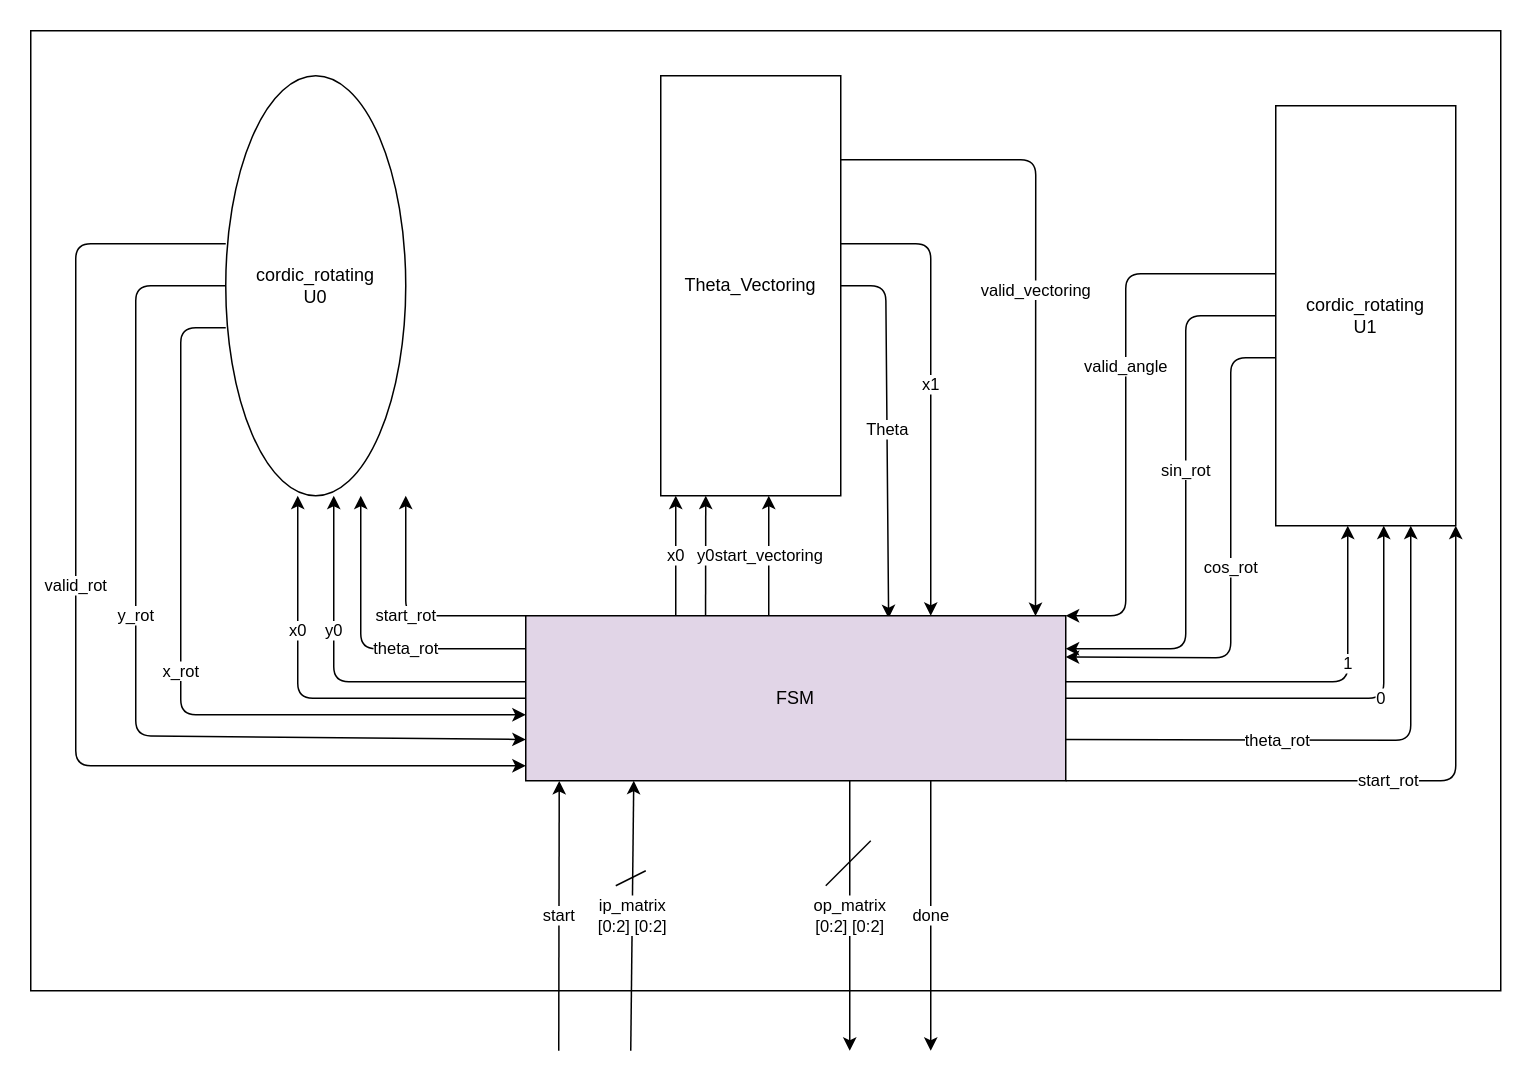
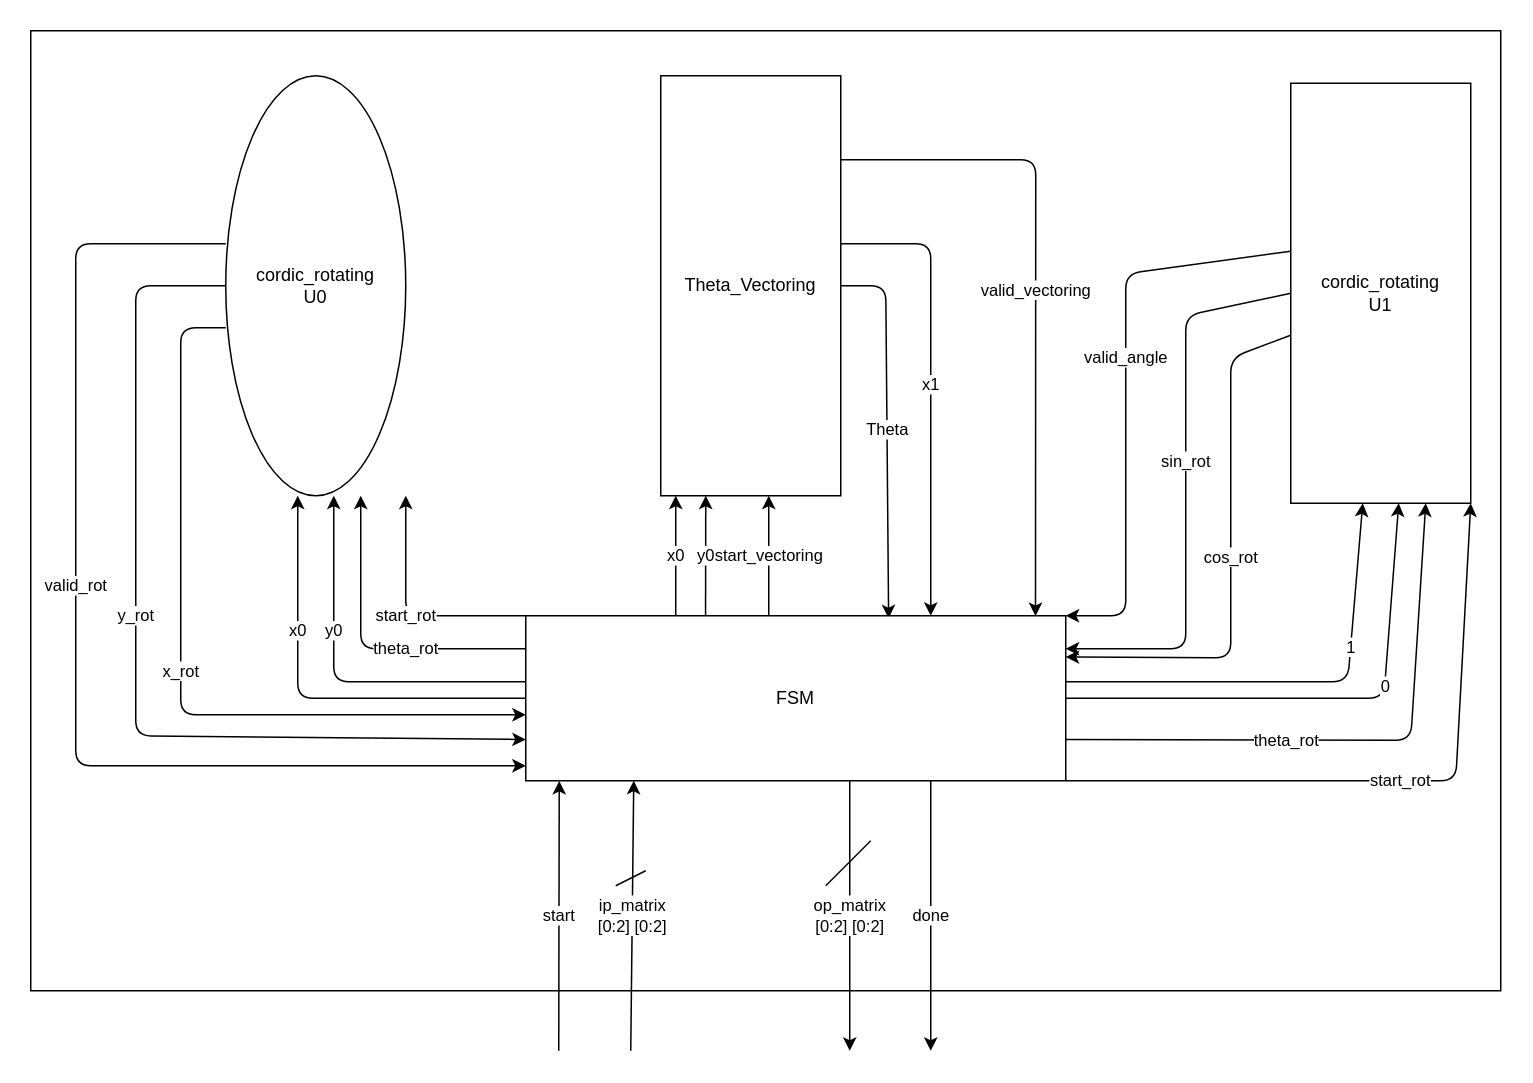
  <mxCell id="0" />
  <mxCell id="1" parent="0" />
  <mxCell id="2" value="" style="rounded=0;whiteSpace=wrap;html=1;" parent="1" vertex="1"><mxGeometry x="20" y="20" width="980" height="640" as="geometry" /></mxCell>
  <mxCell id="3" value="x1" style="edgeStyle=none;html=1;exitX=1;exitY=0.4;exitDx=0;exitDy=0;exitPerimeter=0;entryX=0.75;entryY=0;entryDx=0;entryDy=0;entryPerimeter=0;" parent="1" source="6" target="15" edge="1"><mxGeometry relative="1" as="geometry"><Array as="points"><mxPoint x="620" y="162" /></Array></mxGeometry></mxCell>
  <mxCell id="4" value="valid_vectoring" style="edgeStyle=none;html=1;exitX=1;exitY=0.2;exitDx=0;exitDy=0;exitPerimeter=0;entryX=0.944;entryY=0.002;entryDx=0;entryDy=0;entryPerimeter=0;" parent="1" source="6" target="15" edge="1"><mxGeometry relative="1" as="geometry"><Array as="points"><mxPoint x="690" y="106" /></Array></mxGeometry></mxCell>
  <mxCell id="5" value="Theta" style="edgeStyle=none;html=1;exitX=1;exitY=0.5;exitDx=0;exitDy=0;exitPerimeter=0;entryX=0.672;entryY=0.015;entryDx=0;entryDy=0;entryPerimeter=0;" parent="1" source="6" target="15" edge="1"><mxGeometry relative="1" as="geometry"><Array as="points"><mxPoint x="590" y="190" /></Array></mxGeometry></mxCell>
  <mxCell id="6" value="Theta_Vectoring" style="rounded=0;whiteSpace=wrap;html=1;points=[[0,0,0,0,0],[0,0.25,0,0,0],[0,0.5,0,0,0],[0,0.75,0,0,0],[0,1,0,0,0],[0.2,1,0,0,0],[0.25,0,0,0,0],[0.25,1,0,0,0],[0.4,1,0,0,0],[0.5,0,0,0,0],[0.5,1,0,0,0],[0.6,1,0,0,0],[0.75,0,0,0,0],[0.75,1,0,0,0],[0.8,1,0,0,0],[1,0,0,0,0],[1,0.2,0,0,0],[1,0.25,0,0,0],[1,0.4,0,0,0],[1,0.5,0,0,0],[1,0.6,0,0,0],[1,0.75,0,0,0],[1,0.8,0,0,0],[1,1,0,0,0]];" parent="1" vertex="1"><mxGeometry x="440" y="50" width="120" height="280" as="geometry" /></mxCell>
  <mxCell id="7" value="start_rot" style="edgeStyle=none;html=1;exitX=0;exitY=0;exitDx=0;exitDy=0;exitPerimeter=0;entryX=1;entryY=1;entryDx=0;entryDy=0;entryPerimeter=0;" parent="1" source="15" target="19" edge="1"><mxGeometry relative="1" as="geometry"><Array as="points"><mxPoint x="270" y="410" /></Array></mxGeometry></mxCell>
  <mxCell id="8" value="theta_rot" style="edgeStyle=none;html=1;exitX=0;exitY=0.2;exitDx=0;exitDy=0;exitPerimeter=0;entryX=0.75;entryY=1;entryDx=0;entryDy=0;entryPerimeter=0;" parent="1" source="15" target="19" edge="1"><mxGeometry x="-0.245" relative="1" as="geometry"><Array as="points"><mxPoint x="240" y="432" /></Array><mxPoint as="offset" /></mxGeometry></mxCell>
  <mxCell id="9" value="y0" style="edgeStyle=none;html=1;exitX=0;exitY=0.4;exitDx=0;exitDy=0;exitPerimeter=0;entryX=0.6;entryY=1;entryDx=0;entryDy=0;entryPerimeter=0;" parent="1" source="15" target="19" edge="1"><mxGeometry x="0.286" relative="1" as="geometry"><Array as="points"><mxPoint x="222" y="454" /></Array><mxPoint as="offset" /></mxGeometry></mxCell>
  <mxCell id="10" value="x0" style="edgeStyle=none;html=1;exitX=0;exitY=0.5;exitDx=0;exitDy=0;exitPerimeter=0;entryX=0.4;entryY=1;entryDx=0;entryDy=0;entryPerimeter=0;" parent="1" source="15" target="19" edge="1"><mxGeometry x="0.373" relative="1" as="geometry"><Array as="points"><mxPoint x="198" y="465" /></Array><mxPoint as="offset" /></mxGeometry></mxCell>
  <mxCell id="11" value="y0" style="edgeStyle=none;html=1;exitX=0.333;exitY=0;exitDx=0;exitDy=0;exitPerimeter=0;entryX=0.25;entryY=1;entryDx=0;entryDy=0;entryPerimeter=0;" parent="1" source="15" target="6" edge="1"><mxGeometry relative="1" as="geometry" /></mxCell>
  <mxCell id="12" value="start_vectoring" style="edgeStyle=none;html=1;entryX=0.6;entryY=1;entryDx=0;entryDy=0;entryPerimeter=0;" parent="1" target="6" edge="1"><mxGeometry relative="1" as="geometry"><mxPoint x="512" y="410" as="sourcePoint" /><mxPoint x="530" y="330" as="targetPoint" /></mxGeometry></mxCell>
  <mxCell id="13" value="op_matrix &lt;br&gt;[0:2] [0:2]" style="edgeStyle=none;html=1;exitX=0.6;exitY=1;exitDx=0;exitDy=0;exitPerimeter=0;" parent="1" source="15" edge="1"><mxGeometry relative="1" as="geometry"><mxPoint x="566" y="700" as="targetPoint" /></mxGeometry></mxCell>
  <mxCell id="14" value="done" style="edgeStyle=none;html=1;exitX=0.75;exitY=1;exitDx=0;exitDy=0;exitPerimeter=0;" parent="1" source="15" edge="1"><mxGeometry relative="1" as="geometry"><mxPoint x="620" y="700" as="targetPoint" /><Array as="points"><mxPoint x="620" y="520" /></Array><mxPoint as="offset" /></mxGeometry></mxCell>
- <mxCell id="15" value="FSM" style="rounded=0;whiteSpace=wrap;html=1;points=[[0,0,0,0,0],[0,0.2,0,0,0],[0,0.25,0,0,0],[0,0.4,0,0,0],[0,0.5,0,0,0],[0,0.6,0,0,0],[0,0.75,0,0,0],[0,0.8,0,0,0],[0,1,0,0,0],[0.2,0,0,0,0],[0.2,1,0,0,0],[0.25,0,0,0,0],[0.25,1,0,0,0],[0.4,0,0,0,0],[0.4,1,0,0,0],[0.5,0,0,0,0],[0.5,1,0,0,0],[0.6,0,0,0,0],[0.6,1,0,0,0],[0.75,0,0,0,0],[0.75,1,0,0,0],[0.8,0,0,0,0],[0.8,1,0,0,0],[1,0,0,0,0],[1,0.2,0,0,0],[1,0.25,0,0,0],[1,0.4,0,0,0],[1,0.5,0,0,0],[1,0.6,0,0,0],[1,0.75,0,0,0],[1,0.8,0,0,0],[1,1,0,0,0]];fillColor=#e1d5e7;" parent="1" vertex="1"><mxGeometry x="350" y="410" width="360" height="110" as="geometry" /></mxCell>
+ <mxCell id="15" value="FSM" style="rounded=0;whiteSpace=wrap;html=1;points=[[0,0,0,0,0],[0,0.2,0,0,0],[0,0.25,0,0,0],[0,0.4,0,0,0],[0,0.5,0,0,0],[0,0.6,0,0,0],[0,0.75,0,0,0],[0,0.8,0,0,0],[0,1,0,0,0],[0.2,0,0,0,0],[0.2,1,0,0,0],[0.25,0,0,0,0],[0.25,1,0,0,0],[0.4,0,0,0,0],[0.4,1,0,0,0],[0.5,0,0,0,0],[0.5,1,0,0,0],[0.6,0,0,0,0],[0.6,1,0,0,0],[0.75,0,0,0,0],[0.75,1,0,0,0],[0.8,0,0,0,0],[0.8,1,0,0,0],[1,0,0,0,0],[1,0.2,0,0,0],[1,0.25,0,0,0],[1,0.4,0,0,0],[1,0.5,0,0,0],[1,0.6,0,0,0],[1,0.75,0,0,0],[1,0.8,0,0,0],[1,1,0,0,0]];" parent="1" vertex="1"><mxGeometry x="350" y="410" width="360" height="110" as="geometry" /></mxCell>
  <mxCell id="16" value="x_rot" style="edgeStyle=none;html=1;exitX=0;exitY=0.6;exitDx=0;exitDy=0;exitPerimeter=0;entryX=0;entryY=0.6;entryDx=0;entryDy=0;entryPerimeter=0;" parent="1" source="19" target="15" edge="1"><mxGeometry relative="1" as="geometry"><Array as="points"><mxPoint x="120" y="218" /><mxPoint x="120" y="476" /></Array></mxGeometry></mxCell>
  <mxCell id="17" value="y_rot" style="edgeStyle=none;html=1;exitX=0;exitY=0.5;exitDx=0;exitDy=0;exitPerimeter=0;entryX=0;entryY=0.75;entryDx=0;entryDy=0;entryPerimeter=0;" parent="1" source="19" target="15" edge="1"><mxGeometry x="-0.097" relative="1" as="geometry"><Array as="points"><mxPoint x="90" y="190" /><mxPoint x="90" y="490" /></Array><mxPoint as="offset" /></mxGeometry></mxCell>
  <mxCell id="18" value="valid_rot" style="edgeStyle=none;html=1;exitX=0;exitY=0.4;exitDx=0;exitDy=0;exitPerimeter=0;" parent="1" source="19" edge="1"><mxGeometry x="-0.125" relative="1" as="geometry"><Array as="points"><mxPoint x="50" y="162" /><mxPoint x="50" y="510" /></Array><mxPoint y="1" as="offset" /><mxPoint x="350" y="510" as="targetPoint" /></mxGeometry></mxCell>
  <mxCell id="19" value="cordic_rotating&lt;br&gt;U0" style="ellipse;whiteSpace=wrap;html=1;points=[[0,0,0,0,0],[0,0.2,0,0,0],[0,0.25,0,0,0],[0,0.4,0,0,0],[0,0.5,0,0,0],[0,0.6,0,0,0],[0,0.75,0,0,0],[0,0.8,0,0,0],[0,1,0,0,0],[0.2,1,0,0,0],[0.25,0,0,0,0],[0.25,1,0,0,0],[0.4,1,0,0,0],[0.5,0,0,0,0],[0.5,1,0,0,0],[0.6,1,0,0,0],[0.75,0,0,0,0],[0.75,1,0,0,0],[0.8,1,0,0,0],[1,0,0,0,0],[1,0.25,0,0,0],[1,0.5,0,0,0],[1,0.75,0,0,0],[1,1,0,0,0]];" parent="1" vertex="1"><mxGeometry x="150" y="50" width="120" height="280" as="geometry" /></mxCell>
  <mxCell id="20" value="x0" style="endArrow=classic;html=1;" parent="1" edge="1"><mxGeometry width="50" height="50" relative="1" as="geometry"><mxPoint x="450" y="410" as="sourcePoint" /><mxPoint x="450" y="330" as="targetPoint" /></mxGeometry></mxCell>
  <mxCell id="21" value="ip_matrix&lt;br&gt;[0:2] [0:2]" style="endArrow=classic;html=1;entryX=0.2;entryY=1;entryDx=0;entryDy=0;entryPerimeter=0;" parent="1" target="15" edge="1"><mxGeometry width="50" height="50" relative="1" as="geometry"><mxPoint x="420" y="700" as="sourcePoint" /><mxPoint x="430" y="580" as="targetPoint" /></mxGeometry></mxCell>
  <mxCell id="22" value="start" style="endArrow=classic;html=1;entryX=0.062;entryY=1.001;entryDx=0;entryDy=0;entryPerimeter=0;" parent="1" target="15" edge="1"><mxGeometry width="50" height="50" relative="1" as="geometry"><mxPoint x="372" y="700" as="sourcePoint" /><mxPoint x="400" y="600" as="targetPoint" /></mxGeometry></mxCell>
  <mxCell id="23" value="start_rot" style="edgeStyle=none;html=1;exitX=1;exitY=1;exitDx=0;exitDy=0;exitPerimeter=0;entryX=1;entryY=1;entryDx=0;entryDy=0;entryPerimeter=0;" parent="1" source="15" target="30" edge="1"><mxGeometry relative="1" as="geometry"><Array as="points"><mxPoint x="970" y="520" /></Array><mxPoint x="1050" y="430" as="sourcePoint" /></mxGeometry></mxCell>
  <mxCell id="24" value="theta_rot" style="edgeStyle=none;html=1;exitX=1;exitY=0.75;exitDx=0;exitDy=0;exitPerimeter=0;entryX=0.75;entryY=1;entryDx=0;entryDy=0;entryPerimeter=0;" parent="1" source="15" target="30" edge="1"><mxGeometry x="-0.245" relative="1" as="geometry"><Array as="points"><mxPoint x="940" y="493" /></Array><mxPoint x="1050" y="452" as="sourcePoint" /><mxPoint as="offset" /></mxGeometry></mxCell>
  <mxCell id="25" value="0" style="edgeStyle=none;html=1;exitX=1;exitY=0.5;exitDx=0;exitDy=0;exitPerimeter=0;entryX=0.6;entryY=1;entryDx=0;entryDy=0;entryPerimeter=0;" parent="1" source="15" target="30" edge="1"><mxGeometry x="0.286" relative="1" as="geometry"><Array as="points"><mxPoint x="922" y="465" /></Array><mxPoint x="1050" y="474" as="sourcePoint" /><mxPoint as="offset" /></mxGeometry></mxCell>
  <mxCell id="26" value="1" style="edgeStyle=none;html=1;exitX=1;exitY=0.4;exitDx=0;exitDy=0;exitPerimeter=0;entryX=0.4;entryY=1;entryDx=0;entryDy=0;entryPerimeter=0;" parent="1" source="15" target="30" edge="1"><mxGeometry x="0.373" relative="1" as="geometry"><Array as="points"><mxPoint x="898" y="454" /></Array><mxPoint as="offset" /><mxPoint x="1050" y="485" as="sourcePoint" /></mxGeometry></mxCell>
  <mxCell id="27" value="cos_rot" style="edgeStyle=none;html=1;exitX=0;exitY=0.6;exitDx=0;exitDy=0;exitPerimeter=0;entryX=1;entryY=0.25;entryDx=0;entryDy=0;entryPerimeter=0;" parent="1" source="30" target="15" edge="1"><mxGeometry relative="1" as="geometry"><Array as="points"><mxPoint x="820" y="238" /><mxPoint x="820" y="438" /></Array><mxPoint x="1050" y="496" as="targetPoint" /></mxGeometry></mxCell>
  <mxCell id="28" value="sin_rot" style="edgeStyle=none;html=1;exitX=0;exitY=0.5;exitDx=0;exitDy=0;exitPerimeter=0;entryX=1;entryY=0.2;entryDx=0;entryDy=0;entryPerimeter=0;" parent="1" source="30" target="15" edge="1"><mxGeometry x="-0.097" relative="1" as="geometry"><Array as="points"><mxPoint x="790" y="210" /><mxPoint x="790" y="432" /></Array><mxPoint x="1050" y="512.5" as="targetPoint" /><mxPoint as="offset" /></mxGeometry></mxCell>
  <mxCell id="29" value="valid_angle" style="edgeStyle=none;html=1;exitX=0;exitY=0.4;exitDx=0;exitDy=0;exitPerimeter=0;entryX=1;entryY=0;entryDx=0;entryDy=0;entryPerimeter=0;" parent="1" source="30" target="15" edge="1"><mxGeometry x="-0.125" relative="1" as="geometry"><Array as="points"><mxPoint x="750" y="182" /><mxPoint x="750" y="410" /></Array><mxPoint y="1" as="offset" /><mxPoint x="1050" y="530" as="targetPoint" /></mxGeometry></mxCell>
- <mxCell id="30" value="cordic_rotating&lt;br&gt;U1" style="rounded=0;whiteSpace=wrap;html=1;points=[[0,0,0,0,0],[0,0.2,0,0,0],[0,0.25,0,0,0],[0,0.4,0,0,0],[0,0.5,0,0,0],[0,0.6,0,0,0],[0,0.75,0,0,0],[0,0.8,0,0,0],[0,1,0,0,0],[0.2,1,0,0,0],[0.25,0,0,0,0],[0.25,1,0,0,0],[0.4,1,0,0,0],[0.5,0,0,0,0],[0.5,1,0,0,0],[0.6,1,0,0,0],[0.75,0,0,0,0],[0.75,1,0,0,0],[0.8,1,0,0,0],[1,0,0,0,0],[1,0.25,0,0,0],[1,0.5,0,0,0],[1,0.75,0,0,0],[1,1,0,0,0]];direction=east;" parent="1" vertex="1"><mxGeometry x="850" y="70" width="120" height="280" as="geometry" /></mxCell>
+ <mxCell id="30" value="cordic_rotating&lt;br&gt;U1" style="rounded=0;whiteSpace=wrap;html=1;points=[[0,0,0,0,0],[0,0.2,0,0,0],[0,0.25,0,0,0],[0,0.4,0,0,0],[0,0.5,0,0,0],[0,0.6,0,0,0],[0,0.75,0,0,0],[0,0.8,0,0,0],[0,1,0,0,0],[0.2,1,0,0,0],[0.25,0,0,0,0],[0.25,1,0,0,0],[0.4,1,0,0,0],[0.5,0,0,0,0],[0.5,1,0,0,0],[0.6,1,0,0,0],[0.75,0,0,0,0],[0.75,1,0,0,0],[0.8,1,0,0,0],[1,0,0,0,0],[1,0.25,0,0,0],[1,0.5,0,0,0],[1,0.75,0,0,0],[1,1,0,0,0]];direction=east;" parent="1" vertex="1"><mxGeometry x="860" y="55" width="120" height="280" as="geometry" /></mxCell>
  <mxCell id="31" value="" style="endArrow=none;html=1;" parent="1" edge="1"><mxGeometry width="50" height="50" relative="1" as="geometry"><mxPoint x="410" y="590" as="sourcePoint" /><mxPoint x="430" y="580" as="targetPoint" /></mxGeometry></mxCell>
  <mxCell id="32" value="" style="endArrow=none;html=1;" parent="1" edge="1"><mxGeometry width="50" height="50" relative="1" as="geometry"><mxPoint x="550" y="590" as="sourcePoint" /><mxPoint x="580" y="560" as="targetPoint" /></mxGeometry></mxCell>
